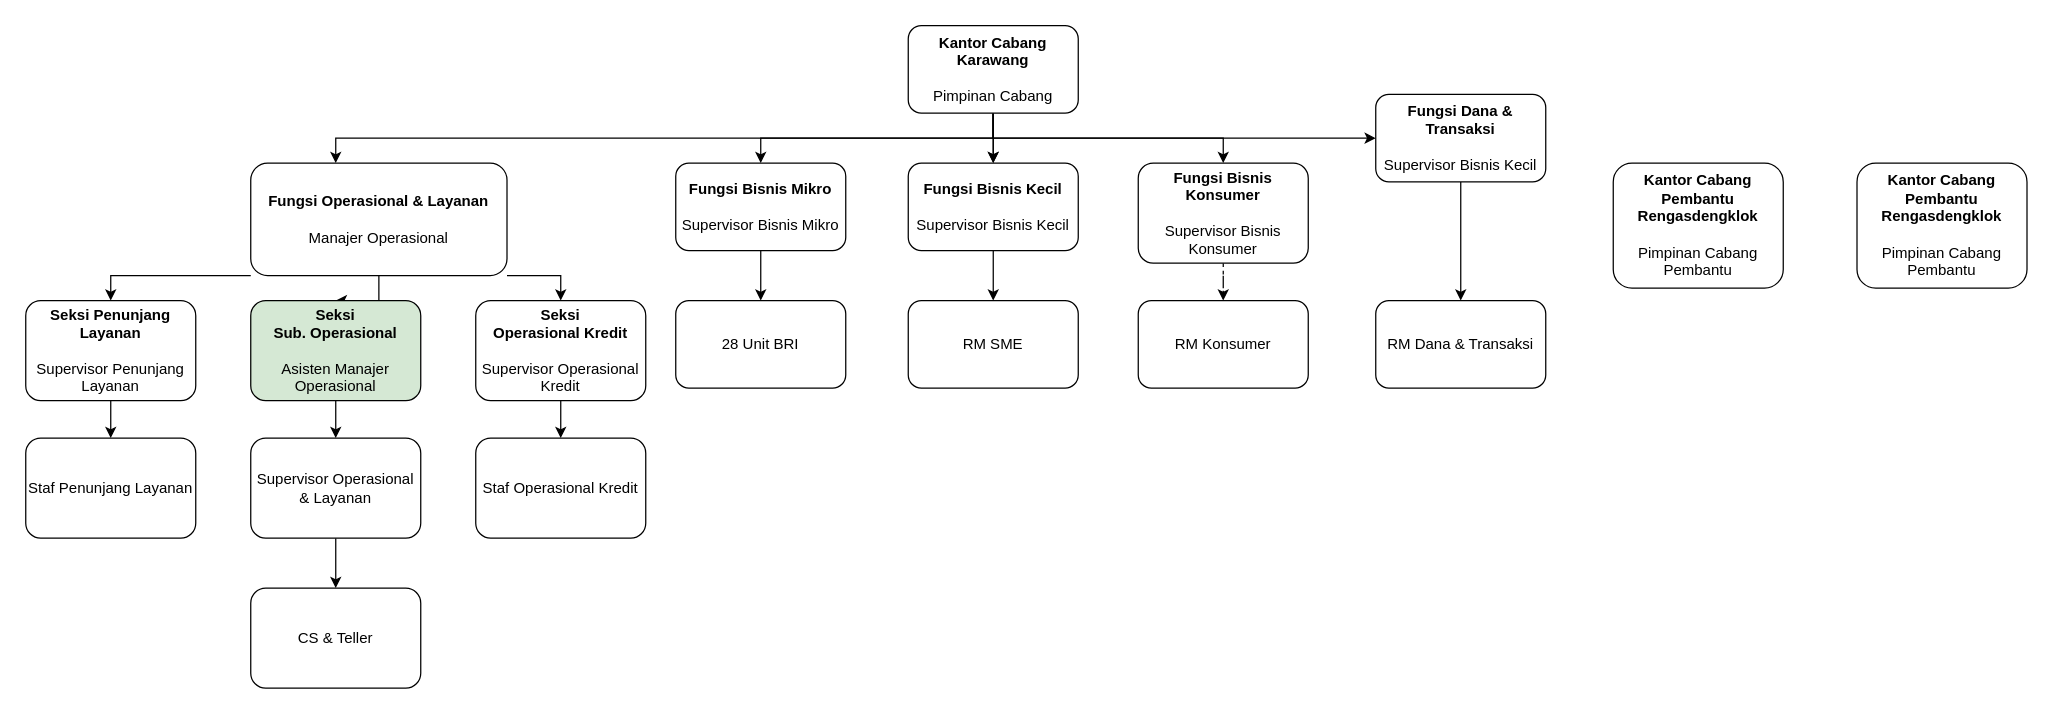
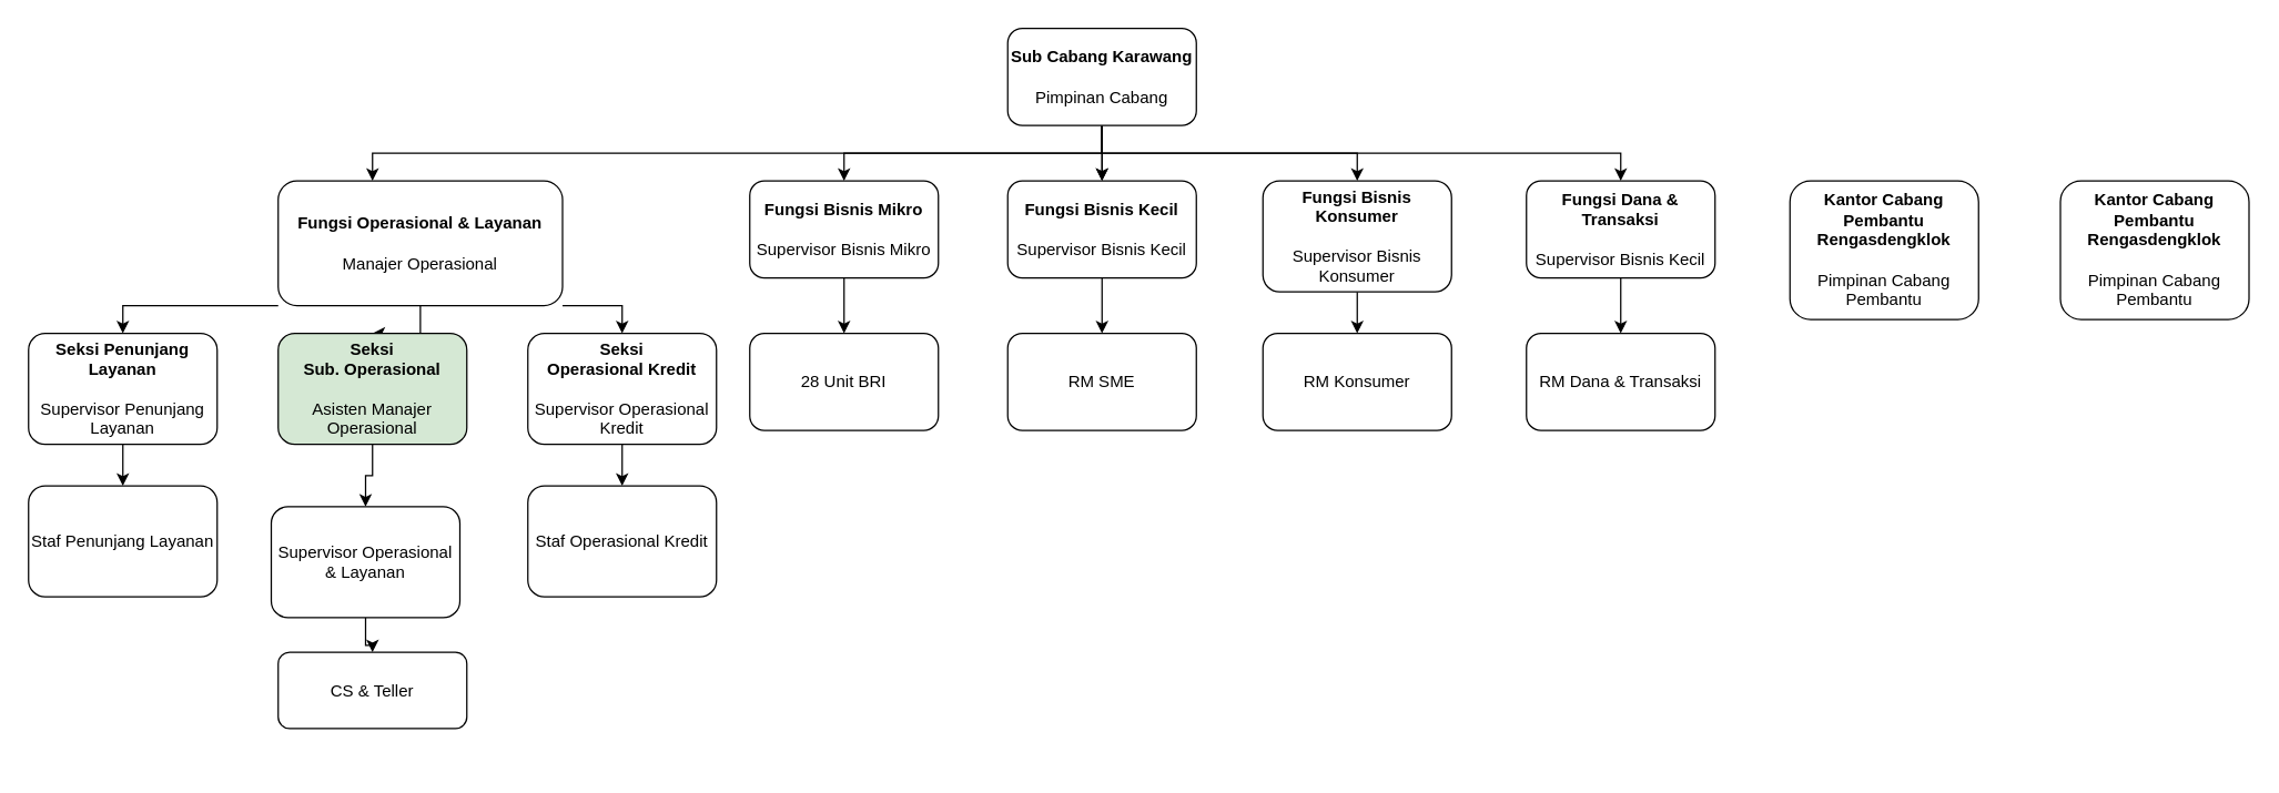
  <mxCell id="0" />
  <mxCell id="1" parent="0" />
  <mxCell id="2" style="edgeStyle=orthogonalEdgeStyle;rounded=0;orthogonalLoop=1;jettySize=auto;html=1;" edge="1" parent="1" source="8" target="12"><mxGeometry relative="1" as="geometry"><Array as="points"><mxPoint x="794" y="110" /><mxPoint x="268" y="110" /></Array></mxGeometry></mxCell>
  <mxCell id="3" value="" style="edgeStyle=orthogonalEdgeStyle;rounded=0;orthogonalLoop=1;jettySize=auto;html=1;" edge="1" parent="1" source="8" target="25"><mxGeometry relative="1" as="geometry"><Array as="points"><mxPoint x="794" y="110" /><mxPoint x="608" y="110" /></Array></mxGeometry></mxCell>
  <mxCell id="4" value="" style="edgeStyle=orthogonalEdgeStyle;rounded=0;orthogonalLoop=1;jettySize=auto;html=1;" edge="1" parent="1" source="8" target="28"><mxGeometry relative="1" as="geometry" /></mxCell>
  <mxCell id="5" value="" style="edgeStyle=orthogonalEdgeStyle;rounded=0;orthogonalLoop=1;jettySize=auto;html=1;" edge="1" parent="1" source="8" target="28"><mxGeometry relative="1" as="geometry" /></mxCell>
  <mxCell id="6" value="" style="edgeStyle=orthogonalEdgeStyle;rounded=0;orthogonalLoop=1;jettySize=auto;html=1;" edge="1" parent="1" source="8" target="31"><mxGeometry relative="1" as="geometry"><Array as="points"><mxPoint x="794" y="110" /><mxPoint x="978" y="110" /></Array></mxGeometry></mxCell>
  <mxCell id="7" style="edgeStyle=orthogonalEdgeStyle;rounded=0;orthogonalLoop=1;jettySize=auto;html=1;" edge="1" parent="1" source="8" target="34"><mxGeometry relative="1" as="geometry"><Array as="points"><mxPoint x="794" y="110" /><mxPoint x="1168" y="110" /></Array></mxGeometry></mxCell>
- <mxCell id="8" value="&lt;b&gt;Kantor Cabang Karawang&lt;/b&gt;&lt;div&gt;&lt;br&gt;&lt;/div&gt;&lt;div&gt;Pimpinan Cabang&lt;/div&gt;" style="rounded=1;whiteSpace=wrap;html=1;" vertex="1" parent="1"><mxGeometry x="726" y="20" width="136" height="70" as="geometry" /></mxCell>
+ <mxCell id="8" value="&lt;b&gt;Sub Cabang Karawang&lt;/b&gt;&lt;div&gt;&lt;br&gt;&lt;/div&gt;&lt;div&gt;Pimpinan Cabang&lt;/div&gt;" style="rounded=1;whiteSpace=wrap;html=1;" vertex="1" parent="1"><mxGeometry x="726" y="20" width="136" height="70" as="geometry" /></mxCell>
  <mxCell id="9" value="" style="edgeStyle=orthogonalEdgeStyle;rounded=0;orthogonalLoop=1;jettySize=auto;html=1;entryX=0.5;entryY=0;entryDx=0;entryDy=0;" edge="1" parent="1" source="12" target="14"><mxGeometry relative="1" as="geometry"><Array as="points"><mxPoint x="268" y="220" /><mxPoint x="88" y="220" /></Array></mxGeometry></mxCell>
  <mxCell id="10" value="" style="edgeStyle=orthogonalEdgeStyle;rounded=0;orthogonalLoop=1;jettySize=auto;html=1;" edge="1" parent="1" source="12" target="16"><mxGeometry relative="1" as="geometry" /></mxCell>
  <mxCell id="11" style="edgeStyle=orthogonalEdgeStyle;rounded=0;orthogonalLoop=1;jettySize=auto;html=1;" edge="1" parent="1" source="12" target="18"><mxGeometry relative="1" as="geometry"><Array as="points"><mxPoint x="268" y="220" /><mxPoint x="448" y="220" /></Array></mxGeometry></mxCell>
  <mxCell id="12" value="&lt;b&gt;Fungsi Operasional &amp;amp; Layanan&lt;/b&gt;&lt;div&gt;&lt;br&gt;&lt;/div&gt;&lt;div&gt;Manajer Operasional&lt;/div&gt;" style="rounded=1;whiteSpace=wrap;html=1;" vertex="1" parent="1"><mxGeometry x="200" y="130" width="205" height="90" as="geometry" /></mxCell>
  <mxCell id="13" value="" style="edgeStyle=orthogonalEdgeStyle;rounded=0;orthogonalLoop=1;jettySize=auto;html=1;" edge="1" parent="1" source="14" target="22"><mxGeometry relative="1" as="geometry" /></mxCell>
  <mxCell id="14" value="&lt;b&gt;Seksi Penunjang Layanan&lt;/b&gt;&lt;div&gt;&lt;br&gt;&lt;/div&gt;&lt;div&gt;Supervisor Penunjang Layanan&lt;/div&gt;" style="rounded=1;whiteSpace=wrap;html=1;" vertex="1" parent="1"><mxGeometry x="20" y="240" width="136" height="80" as="geometry" /></mxCell>
  <mxCell id="15" value="" style="edgeStyle=orthogonalEdgeStyle;rounded=0;orthogonalLoop=1;jettySize=auto;html=1;" edge="1" parent="1" source="16" target="20"><mxGeometry relative="1" as="geometry" /></mxCell>
  <mxCell id="16" value="&lt;b&gt;Seksi&lt;/b&gt;&lt;div&gt;&lt;b&gt;Sub. Operasional&lt;/b&gt;&lt;div&gt;&lt;br&gt;&lt;/div&gt;&lt;div&gt;Asisten Manajer Operasional&lt;/div&gt;&lt;/div&gt;" style="rounded=1;whiteSpace=wrap;html=1;fillColor=#d5e8d4;" vertex="1" parent="1"><mxGeometry x="200" y="240" width="136" height="80" as="geometry" /></mxCell>
  <mxCell id="17" value="" style="edgeStyle=orthogonalEdgeStyle;rounded=0;orthogonalLoop=1;jettySize=auto;html=1;" edge="1" parent="1" source="18" target="23"><mxGeometry relative="1" as="geometry" /></mxCell>
  <mxCell id="18" value="&lt;b&gt;Seksi&lt;/b&gt;&lt;div&gt;&lt;b&gt;Operasional Kredit&lt;/b&gt;&lt;div&gt;&lt;br&gt;&lt;/div&gt;&lt;div&gt;Supervisor Operasional Kredit&lt;/div&gt;&lt;/div&gt;" style="rounded=1;whiteSpace=wrap;html=1;" vertex="1" parent="1"><mxGeometry y="240" width="136" height="80" as="geometry" x="380" /></mxCell>
  <mxCell id="19" value="" style="edgeStyle=orthogonalEdgeStyle;rounded=0;orthogonalLoop=1;jettySize=auto;html=1;" edge="1" parent="1" source="20" target="21"><mxGeometry relative="1" as="geometry" /></mxCell>
- <mxCell id="20" value="&lt;div&gt;Supervisor Operasional &amp;amp; Layanan&lt;br&gt;&lt;/div&gt;" style="rounded=1;whiteSpace=wrap;html=1;" vertex="1" parent="1"><mxGeometry x="200" y="350" width="136" height="80" as="geometry" /></mxCell>
- <mxCell id="21" value="&lt;div&gt;CS &amp;amp; Teller&lt;br&gt;&lt;/div&gt;" style="rounded=1;whiteSpace=wrap;html=1;" vertex="1" parent="1"><mxGeometry x="200" y="470" width="136" height="80" as="geometry" /></mxCell>
+ <mxCell id="20" value="&lt;div&gt;Supervisor Operasional &amp;amp; Layanan&lt;br&gt;&lt;/div&gt;" style="rounded=1;whiteSpace=wrap;html=1;" vertex="1" parent="1"><mxGeometry x="195" y="365" width="136" height="80" as="geometry" /></mxCell>
+ <mxCell id="21" value="&lt;div&gt;CS &amp;amp; Teller&lt;br&gt;&lt;/div&gt;" style="rounded=1;whiteSpace=wrap;html=1;" vertex="1" parent="1"><mxGeometry x="200" y="470" width="136" height="55" as="geometry" /></mxCell>
  <mxCell id="22" value="Staf Penunjang Layanan" style="rounded=1;whiteSpace=wrap;html=1;" vertex="1" parent="1"><mxGeometry x="20" y="350" width="136" height="80" as="geometry" /></mxCell>
  <mxCell id="23" value="Staf Operasional Kredit" style="rounded=1;whiteSpace=wrap;html=1;" vertex="1" parent="1"><mxGeometry y="350" width="136" height="80" as="geometry" x="380" /></mxCell>
  <mxCell id="24" value="" style="edgeStyle=orthogonalEdgeStyle;rounded=0;orthogonalLoop=1;jettySize=auto;html=1;" edge="1" parent="1" source="25" target="26"><mxGeometry relative="1" as="geometry" /></mxCell>
  <mxCell id="25" value="&lt;b&gt;Fungsi Bisnis Mikro&lt;/b&gt;&lt;div&gt;&lt;br&gt;&lt;/div&gt;&lt;div&gt;Supervisor Bisnis Mikro&lt;/div&gt;" style="rounded=1;whiteSpace=wrap;html=1;" vertex="1" parent="1"><mxGeometry x="540" y="130" width="136" height="70" as="geometry" /></mxCell>
  <mxCell id="26" value="28 Unit BRI" style="rounded=1;whiteSpace=wrap;html=1;" vertex="1" parent="1"><mxGeometry x="540" y="240" width="136" height="70" as="geometry" /></mxCell>
  <mxCell id="27" value="" style="edgeStyle=orthogonalEdgeStyle;rounded=0;orthogonalLoop=1;jettySize=auto;html=1;" edge="1" parent="1" source="28" target="29"><mxGeometry relative="1" as="geometry" /></mxCell>
  <mxCell id="28" value="&lt;b&gt;Fungsi Bisnis Kecil&lt;/b&gt;&lt;div&gt;&lt;br&gt;&lt;/div&gt;&lt;div&gt;Supervisor Bisnis Kecil&lt;/div&gt;" style="rounded=1;whiteSpace=wrap;html=1;" vertex="1" parent="1"><mxGeometry x="726" y="130" width="136" height="70" as="geometry" /></mxCell>
  <mxCell id="29" value="RM SME" style="rounded=1;whiteSpace=wrap;html=1;" vertex="1" parent="1"><mxGeometry x="726" y="240" width="136" height="70" as="geometry" /></mxCell>
- <mxCell id="30" value="" style="edgeStyle=orthogonalEdgeStyle;rounded=0;orthogonalLoop=1;jettySize=auto;html=1;dashed=1;" edge="1" parent="1" source="31" target="32"><mxGeometry relative="1" as="geometry" /></mxCell>
+ <mxCell id="30" value="" style="edgeStyle=orthogonalEdgeStyle;rounded=0;orthogonalLoop=1;jettySize=auto;html=1;" edge="1" parent="1" source="31" target="32"><mxGeometry relative="1" as="geometry" /></mxCell>
  <mxCell id="31" value="&lt;b&gt;Fungsi Bisnis Konsumer&lt;/b&gt;&lt;div&gt;&lt;br&gt;&lt;/div&gt;&lt;div&gt;Supervisor Bisnis Konsumer&lt;/div&gt;" style="rounded=1;whiteSpace=wrap;html=1;" vertex="1" parent="1"><mxGeometry x="910" y="130" width="136" height="80" as="geometry" /></mxCell>
  <mxCell id="32" value="RM Konsumer" style="rounded=1;whiteSpace=wrap;html=1;" vertex="1" parent="1"><mxGeometry x="910" y="240" width="136" height="70" as="geometry" /></mxCell>
  <mxCell id="33" value="" style="edgeStyle=orthogonalEdgeStyle;rounded=0;orthogonalLoop=1;jettySize=auto;html=1;" edge="1" parent="1" source="34" target="35"><mxGeometry relative="1" as="geometry" /></mxCell>
- <mxCell id="34" value="&lt;b&gt;Fungsi Dana &amp;amp; Transaksi&lt;/b&gt;&lt;div&gt;&lt;br&gt;&lt;/div&gt;&lt;div&gt;Supervisor Bisnis Kecil&lt;/div&gt;" style="rounded=1;whiteSpace=wrap;html=1;" vertex="1" parent="1"><mxGeometry x="1100" y="75" width="136" height="70" as="geometry" /></mxCell>
+ <mxCell id="34" value="&lt;b&gt;Fungsi Dana &amp;amp; Transaksi&lt;/b&gt;&lt;div&gt;&lt;br&gt;&lt;/div&gt;&lt;div&gt;Supervisor Bisnis Kecil&lt;/div&gt;" style="rounded=1;whiteSpace=wrap;html=1;" vertex="1" parent="1"><mxGeometry x="1100" y="130" width="136" height="70" as="geometry" /></mxCell>
  <mxCell id="35" value="RM Dana &amp;amp; Transaksi" style="rounded=1;whiteSpace=wrap;html=1;" vertex="1" parent="1"><mxGeometry x="1100" y="240" width="136" height="70" as="geometry" /></mxCell>
  <mxCell id="36" value="&lt;b&gt;Kantor Cabang Pembantu Rengasdengklok&lt;/b&gt;&lt;div&gt;&lt;br&gt;&lt;/div&gt;&lt;div&gt;Pimpinan Cabang Pembantu&lt;/div&gt;" style="rounded=1;whiteSpace=wrap;html=1;" vertex="1" parent="1"><mxGeometry x="1290" y="130" width="136" height="100" as="geometry" /></mxCell>
  <mxCell id="37" value="&lt;b&gt;Kantor Cabang Pembantu Rengasdengklok&lt;/b&gt;&lt;div&gt;&lt;br&gt;&lt;/div&gt;&lt;div&gt;Pimpinan Cabang Pembantu&lt;/div&gt;" style="rounded=1;whiteSpace=wrap;html=1;" vertex="1" parent="1"><mxGeometry x="1485" y="130" width="136" height="100" as="geometry" /></mxCell>
